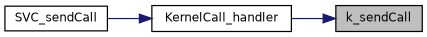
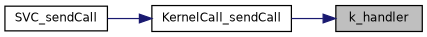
  digraph {
    rankdir=RL
    node [color=black fillcolor=white fontname=Helvetica fontsize=10 shape=record style=filled]
    edge [color=midnightblue dir=back fontname=Helvetica fontsize=10 labelfontname=Helvetica labelfontsize=10 style=solid]
-   n1 [fillcolor=grey75 fontcolor=black height=0.2 label=k_sendCall width=0.4]
-   n2 [height=0.2 label=KernelCall_handler width=0.4]
+   n1 [fillcolor=grey75 fontcolor=black height=0.2 label=k_handler width=0.4]
+   n2 [height=0.2 label=KernelCall_sendCall width=0.4]
    n3 [height=0.2 label=SVC_sendCall width=0.4]
    n1 -> n2
    n2 -> n3
  }
